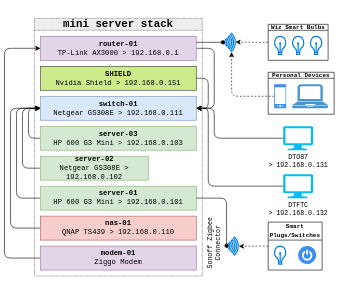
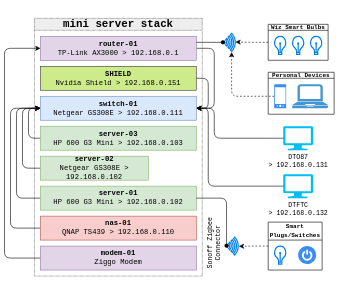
  <mxCell id="0" />
  <mxCell id="1" parent="0" />
  <mxCell id="2" value="&lt;h2&gt;&lt;font&gt;mini server stack&lt;/font&gt;&lt;/h2&gt;" style="swimlane;whiteSpace=wrap;html=1;startSize=20;fontFamily=Courier New;dashed=1;dashPattern=1 1;fillColor=#eeeeee;strokeColor=#36393d;" parent="1" vertex="1"><mxGeometry x="20" y="30" width="280" height="430" as="geometry"><mxRectangle x="40" y="40" width="140" height="30" as="alternateBounds" /></mxGeometry></mxCell>
  <mxCell id="3" value="&lt;font&gt;&lt;b&gt;switch-01&lt;br&gt;&lt;/b&gt;Netgear GS308E &amp;gt; 192.168.0.111&lt;br&gt;&lt;/font&gt;" style="rounded=0;whiteSpace=wrap;html=1;align=center;fillColor=#dae8fc;strokeColor=#6c8ebf;fontFamily=Courier New;" parent="2" vertex="1"><mxGeometry x="10" y="130" width="260" height="40" as="geometry" /></mxCell>
  <mxCell id="4" style="edgeStyle=orthogonalEdgeStyle;shape=connector;rounded=1;orthogonalLoop=1;jettySize=auto;html=1;exitX=0;exitY=0.5;exitDx=0;exitDy=0;entryX=0;entryY=0.5;entryDx=0;entryDy=0;labelBackgroundColor=default;strokeColor=default;align=center;verticalAlign=middle;fontFamily=Courier New;fontSize=11;fontColor=default;endArrow=classic;" parent="2" source="5" target="3" edge="1"><mxGeometry relative="1" as="geometry" /></mxCell>
  <mxCell id="5" value="&lt;font&gt;&lt;b&gt;server-03&lt;br&gt;&lt;/b&gt;HP 600 G3 Mini &amp;gt; 192.168.0.103&lt;br&gt;&lt;/font&gt;" style="rounded=0;whiteSpace=wrap;html=1;align=center;fillColor=#d5e8d4;strokeColor=#82b366;fontFamily=Courier New;" parent="2" vertex="1"><mxGeometry x="10" y="180" width="260" height="40" as="geometry" /></mxCell>
  <mxCell id="6" style="edgeStyle=orthogonalEdgeStyle;shape=connector;rounded=1;orthogonalLoop=1;jettySize=auto;html=1;exitX=0;exitY=0.5;exitDx=0;exitDy=0;entryX=0;entryY=0.5;entryDx=0;entryDy=0;labelBackgroundColor=default;strokeColor=default;align=center;verticalAlign=middle;fontFamily=Courier New;fontSize=11;fontColor=default;endArrow=classic;" parent="2" source="7" target="3" edge="1"><mxGeometry relative="1" as="geometry"><Array as="points"><mxPoint x="-20" y="250" /><mxPoint x="-20" y="150" /></Array></mxGeometry></mxCell>
  <mxCell id="7" value="&lt;font&gt;&lt;b&gt;server-02&lt;br&gt;&lt;/b&gt;Netgear GS308E &amp;gt; 192.168.0.102&lt;br&gt;&lt;/font&gt;" style="rounded=0;whiteSpace=wrap;html=1;align=center;fillColor=#d5e8d4;strokeColor=#82b366;fontFamily=Courier New;" parent="2" vertex="1"><mxGeometry x="10" y="230" width="180" height="40" as="geometry" /></mxCell>
  <mxCell id="8" style="edgeStyle=orthogonalEdgeStyle;shape=connector;rounded=1;orthogonalLoop=1;jettySize=auto;html=1;exitX=0;exitY=0.5;exitDx=0;exitDy=0;entryX=0;entryY=0.5;entryDx=0;entryDy=0;labelBackgroundColor=default;strokeColor=default;align=center;verticalAlign=middle;fontFamily=Courier New;fontSize=11;fontColor=default;endArrow=classic;" parent="2" source="9" target="3" edge="1"><mxGeometry relative="1" as="geometry"><Array as="points"><mxPoint x="-30" y="300" /><mxPoint x="-30" y="150" /></Array></mxGeometry></mxCell>
- <mxCell id="9" value="&lt;font&gt;&lt;b&gt;server-01&lt;br&gt;&lt;/b&gt;HP 600 G3 Mini&amp;nbsp;&amp;gt; 192.168.0.101&lt;/font&gt;" style="rounded=0;whiteSpace=wrap;html=1;align=center;fillColor=#d5e8d4;strokeColor=#82b366;fontFamily=Courier New;" parent="2" vertex="1"><mxGeometry x="10" y="280" width="260" height="40" as="geometry" /></mxCell>
+ <mxCell id="9" value="&lt;font&gt;&lt;b&gt;server-01&lt;br&gt;&lt;/b&gt;HP 600 G3 Mini&amp;nbsp;&amp;gt; 192.168.0.102&lt;/font&gt;" style="rounded=0;whiteSpace=wrap;html=1;align=center;fillColor=#d5e8d4;strokeColor=#82b366;fontFamily=Courier New;" parent="2" vertex="1"><mxGeometry x="10" y="280" width="260" height="40" as="geometry" /></mxCell>
  <mxCell id="10" style="edgeStyle=orthogonalEdgeStyle;shape=connector;rounded=1;orthogonalLoop=1;jettySize=auto;html=1;exitX=1;exitY=0.5;exitDx=0;exitDy=0;entryX=1;entryY=0.5;entryDx=0;entryDy=0;labelBackgroundColor=default;strokeColor=default;align=center;verticalAlign=middle;fontFamily=Courier New;fontSize=11;fontColor=default;endArrow=classic;" parent="2" source="11" target="3" edge="1"><mxGeometry relative="1" as="geometry"><Array as="points"><mxPoint x="300" y="50" /><mxPoint x="300" y="150" /></Array></mxGeometry></mxCell>
  <mxCell id="11" value="&lt;font&gt;&lt;b&gt;router-01&lt;br&gt;&lt;/b&gt;TP-Link AX3000 &amp;gt; 192.168.0.1&lt;br&gt;&lt;/font&gt;" style="rounded=0;whiteSpace=wrap;html=1;align=center;fillColor=#e1d5e7;strokeColor=#9673a6;fontFamily=Courier New;" parent="2" vertex="1"><mxGeometry x="10" y="30" width="260" height="40" as="geometry" /></mxCell>
  <mxCell id="12" style="edgeStyle=orthogonalEdgeStyle;shape=connector;rounded=1;orthogonalLoop=1;jettySize=auto;html=1;exitX=1;exitY=0.5;exitDx=0;exitDy=0;entryX=1;entryY=0.5;entryDx=0;entryDy=0;labelBackgroundColor=default;strokeColor=default;align=center;verticalAlign=middle;fontFamily=Courier New;fontSize=11;fontColor=default;endArrow=classic;" parent="2" source="13" target="3" edge="1"><mxGeometry relative="1" as="geometry" /></mxCell>
  <mxCell id="13" value="&lt;font&gt;&lt;b&gt;SHIELD&lt;br&gt;&lt;/b&gt;Nvidia Shield &amp;gt; 192.168.0.151&lt;/font&gt;" style="rounded=0;whiteSpace=wrap;html=1;align=center;fillColor=#cdeb8b;strokeColor=#36393d;fontFamily=Courier New;" parent="2" vertex="1"><mxGeometry x="10" y="80" width="260" height="40" as="geometry" /></mxCell>
  <mxCell id="14" style="edgeStyle=orthogonalEdgeStyle;shape=connector;rounded=1;orthogonalLoop=1;jettySize=auto;html=1;exitX=0;exitY=0.5;exitDx=0;exitDy=0;entryX=0;entryY=0.5;entryDx=0;entryDy=0;labelBackgroundColor=default;strokeColor=default;align=center;verticalAlign=middle;fontFamily=Helvetica;fontSize=11;fontColor=default;endArrow=classic;" parent="2" source="15" target="3" edge="1"><mxGeometry relative="1" as="geometry"><Array as="points"><mxPoint x="-40" y="350" /><mxPoint x="-40" y="150" /></Array></mxGeometry></mxCell>
  <mxCell id="15" value="&lt;font&gt;&lt;b&gt;nas-01&lt;br&gt;&lt;/b&gt;QNAP TS439 &amp;gt; 192.168.0.110&lt;/font&gt;" style="rounded=0;whiteSpace=wrap;html=1;align=center;fillColor=#f8cecc;strokeColor=#b85450;fontFamily=Courier New;" parent="2" vertex="1"><mxGeometry x="10" y="330" width="260" height="40" as="geometry" /></mxCell>
  <mxCell id="16" style="edgeStyle=orthogonalEdgeStyle;shape=connector;rounded=1;orthogonalLoop=1;jettySize=auto;html=1;exitX=0;exitY=0.5;exitDx=0;exitDy=0;entryX=0;entryY=0.5;entryDx=0;entryDy=0;labelBackgroundColor=default;strokeColor=default;align=center;verticalAlign=middle;fontFamily=Helvetica;fontSize=11;fontColor=default;endArrow=classic;" parent="2" source="17" target="11" edge="1"><mxGeometry relative="1" as="geometry"><Array as="points"><mxPoint x="-50" y="400" /><mxPoint x="-50" y="50" /></Array></mxGeometry></mxCell>
  <mxCell id="17" value="&lt;font&gt;&lt;b&gt;modem-01&lt;br&gt;&lt;/b&gt;Ziggo Modem&lt;/font&gt;" style="rounded=0;whiteSpace=wrap;html=1;align=center;fillColor=#e1d5e7;strokeColor=#9673a6;fontFamily=Courier New;" parent="2" vertex="1"><mxGeometry x="10" y="380" width="260" height="40" as="geometry" /></mxCell>
  <mxCell id="18" style="edgeStyle=orthogonalEdgeStyle;shape=connector;rounded=1;orthogonalLoop=1;jettySize=auto;html=1;labelBackgroundColor=default;strokeColor=default;align=center;verticalAlign=middle;fontFamily=Courier New;fontSize=11;fontColor=default;endArrow=classic;dashed=1;entryX=1.041;entryY=0.302;entryDx=0;entryDy=0;entryPerimeter=0;" parent="1" source="25" target="39" edge="1"><mxGeometry relative="1" as="geometry"><mxPoint x="354.95" y="98.5" as="targetPoint" /></mxGeometry></mxCell>
  <mxCell id="19" style="edgeStyle=orthogonalEdgeStyle;shape=connector;rounded=1;orthogonalLoop=1;jettySize=auto;html=1;labelBackgroundColor=default;strokeColor=default;align=center;verticalAlign=middle;fontFamily=Courier New;fontSize=11;fontColor=default;endArrow=classic;dashed=1;entryX=0.483;entryY=-0.014;entryDx=0;entryDy=0;entryPerimeter=0;" parent="1" source="20" target="39" edge="1"><mxGeometry relative="1" as="geometry"><mxPoint x="377.121" y="71.007" as="targetPoint" /></mxGeometry></mxCell>
  <mxCell id="20" value="&lt;font style=&quot;font-size: 10px;&quot;&gt;Wiz Smart Bulbs&lt;/font&gt;" style="swimlane;whiteSpace=wrap;html=1;fontFamily=Courier New;fontSize=11;fontColor=default;startSize=10;" parent="1" vertex="1"><mxGeometry x="410" y="40" width="100" height="60" as="geometry" /></mxCell>
  <mxCell id="21" value="" style="html=1;verticalLabelPosition=bottom;align=center;labelBackgroundColor=#ffffff;verticalAlign=top;strokeWidth=2;strokeColor=#0080F0;shadow=0;dashed=0;shape=mxgraph.ios7.icons.lightbulb;fontFamily=Courier New;fontSize=11;fontColor=default;" parent="20" vertex="1"><mxGeometry x="10" y="20" width="20" height="30" as="geometry" /></mxCell>
  <mxCell id="22" value="" style="html=1;verticalLabelPosition=bottom;align=center;labelBackgroundColor=#ffffff;verticalAlign=top;strokeWidth=2;strokeColor=#0080F0;shadow=0;dashed=0;shape=mxgraph.ios7.icons.lightbulb;fontFamily=Courier New;fontSize=11;fontColor=default;" parent="20" vertex="1"><mxGeometry x="40" y="20" width="20" height="30" as="geometry" /></mxCell>
  <mxCell id="23" value="" style="html=1;verticalLabelPosition=bottom;align=center;labelBackgroundColor=#ffffff;verticalAlign=top;strokeWidth=2;strokeColor=#0080F0;shadow=0;dashed=0;shape=mxgraph.ios7.icons.lightbulb;fontFamily=Courier New;fontSize=11;fontColor=default;" parent="20" vertex="1"><mxGeometry x="70" y="20" width="20" height="30" as="geometry" /></mxCell>
  <mxCell id="24" value="&lt;font style=&quot;font-size: 10px;&quot;&gt;Personal Devices&lt;/font&gt;" style="swimlane;whiteSpace=wrap;html=1;fontFamily=Courier New;fontSize=11;fontColor=default;startSize=10;" parent="1" vertex="1"><mxGeometry x="410" y="120" width="110" height="70" as="geometry" /></mxCell>
  <mxCell id="25" value="" style="sketch=0;html=1;aspect=fixed;strokeColor=none;shadow=0;fillColor=#3B8DF1;verticalAlign=top;labelPosition=center;verticalLabelPosition=bottom;shape=mxgraph.gcp2.phone_android;fontFamily=Courier New;fontSize=11;fontColor=default;" parent="24" vertex="1"><mxGeometry x="10" y="20" width="20" height="40" as="geometry" /></mxCell>
  <mxCell id="26" value="" style="pointerEvents=1;shadow=0;dashed=0;html=1;strokeColor=none;fillColor=#4495D1;labelPosition=center;verticalLabelPosition=bottom;verticalAlign=top;align=center;outlineConnect=0;shape=mxgraph.veeam.laptop;fontFamily=Courier New;fontSize=11;fontColor=default;" parent="24" vertex="1"><mxGeometry x="40" y="20" width="60" height="40" as="geometry" /></mxCell>
  <mxCell id="27" style="edgeStyle=orthogonalEdgeStyle;shape=connector;rounded=1;orthogonalLoop=1;jettySize=auto;html=1;exitX=0;exitY=0.5;exitDx=0;exitDy=0;exitPerimeter=0;entryX=1;entryY=0.5;entryDx=0;entryDy=0;labelBackgroundColor=default;strokeColor=default;align=center;verticalAlign=middle;fontFamily=Helvetica;fontSize=11;fontColor=default;endArrow=classic;" parent="1" source="28" target="3" edge="1"><mxGeometry relative="1" as="geometry"><Array as="points"><mxPoint x="440" y="310" /><mxPoint x="310" y="310" /><mxPoint x="310" y="180" /></Array></mxGeometry></mxCell>
  <mxCell id="28" value="DTFTC&lt;br&gt;&amp;gt; 192.168.0.132" style="verticalLabelPosition=bottom;html=1;verticalAlign=top;align=center;strokeColor=none;fillColor=#00BEF2;shape=mxgraph.azure.computer;pointerEvents=1;fontFamily=Courier New;fontSize=11;fontColor=default;" parent="1" vertex="1"><mxGeometry x="435" y="290" width="50" height="40" as="geometry" /></mxCell>
  <mxCell id="29" style="edgeStyle=orthogonalEdgeStyle;shape=connector;rounded=1;orthogonalLoop=1;jettySize=auto;html=1;exitX=0;exitY=0.5;exitDx=0;exitDy=0;exitPerimeter=0;entryX=1;entryY=0.5;entryDx=0;entryDy=0;labelBackgroundColor=default;strokeColor=default;align=center;verticalAlign=middle;fontFamily=Helvetica;fontSize=11;fontColor=default;endArrow=classic;" parent="1" source="30" target="3" edge="1"><mxGeometry relative="1" as="geometry"><Array as="points"><mxPoint x="440" y="230" /><mxPoint x="320" y="230" /><mxPoint x="320" y="180" /></Array></mxGeometry></mxCell>
  <mxCell id="30" value="DTO87&lt;br&gt;&amp;gt; 192.168.0.131" style="verticalLabelPosition=bottom;html=1;verticalAlign=top;align=center;strokeColor=none;fillColor=#00BEF2;shape=mxgraph.azure.computer;pointerEvents=1;fontFamily=Courier New;fontSize=11;fontColor=default;" parent="1" vertex="1"><mxGeometry x="435" y="210" width="50" height="40" as="geometry" /></mxCell>
  <mxCell id="31" value="" style="group" parent="1" vertex="1" connectable="0"><mxGeometry x="305" y="330" width="90" height="70" as="geometry" /></mxCell>
  <mxCell id="32" value="" style="html=1;verticalLabelPosition=bottom;align=center;labelBackgroundColor=#ffffff;verticalAlign=top;strokeWidth=2;strokeColor=#0080F0;shadow=0;dashed=0;shape=mxgraph.ios7.icons.wifi;pointerEvents=1;fontFamily=Helvetica;fontSize=11;fontColor=default;rotation=90;" parent="31" vertex="1"><mxGeometry x="30" y="70" width="30" height="20" as="geometry" /></mxCell>
  <mxCell id="33" value="Sonoff Zigbee Connector" style="text;html=1;strokeColor=none;fillColor=none;align=center;verticalAlign=middle;whiteSpace=wrap;rounded=0;fontSize=11;fontFamily=Courier New;fontColor=default;rotation=-90;" parent="31" vertex="1"><mxGeometry x="-30" y="60" width="90" height="30" as="geometry" /></mxCell>
  <mxCell id="34" value="&lt;font style=&quot;font-size: 10px;&quot;&gt;Smart Plugs/Switches&lt;/font&gt;" style="swimlane;whiteSpace=wrap;html=1;fontFamily=Courier New;fontSize=11;fontColor=default;startSize=30;" parent="1" vertex="1"><mxGeometry x="410" y="370" width="90" height="80" as="geometry" /></mxCell>
  <mxCell id="35" value="" style="html=1;verticalLabelPosition=bottom;align=center;labelBackgroundColor=#ffffff;verticalAlign=top;strokeWidth=2;strokeColor=#0080F0;shadow=0;dashed=0;shape=mxgraph.ios7.icons.lightbulb;fontFamily=Courier New;fontSize=11;fontColor=default;" parent="34" vertex="1"><mxGeometry x="10" y="40" width="20" height="30" as="geometry" /></mxCell>
  <mxCell id="36" value="" style="sketch=0;html=1;aspect=fixed;strokeColor=none;shadow=0;fillColor=#3B8DF1;verticalAlign=top;labelPosition=center;verticalLabelPosition=bottom;shape=mxgraph.gcp2.a7_power;fontFamily=Helvetica;fontSize=11;fontColor=default;" parent="34" vertex="1"><mxGeometry x="50" y="40" width="30" height="30" as="geometry" /></mxCell>
  <mxCell id="37" style="edgeStyle=orthogonalEdgeStyle;shape=connector;rounded=1;orthogonalLoop=1;jettySize=auto;html=1;exitX=0;exitY=0.5;exitDx=0;exitDy=0;entryX=0.512;entryY=-0.051;entryDx=0;entryDy=0;entryPerimeter=0;labelBackgroundColor=default;strokeColor=default;align=center;verticalAlign=middle;fontFamily=Helvetica;fontSize=11;fontColor=default;endArrow=classic;dashed=1;" parent="1" source="34" target="32" edge="1"><mxGeometry relative="1" as="geometry" /></mxCell>
  <mxCell id="38" value="" style="group" parent="1" vertex="1" connectable="0"><mxGeometry x="320" y="20" width="60" height="70" as="geometry" /></mxCell>
  <mxCell id="39" value="" style="html=1;verticalLabelPosition=bottom;align=center;labelBackgroundColor=#ffffff;verticalAlign=top;strokeWidth=2;strokeColor=#0080F0;shadow=0;dashed=0;shape=mxgraph.ios7.icons.wifi;pointerEvents=1;fontFamily=Helvetica;fontSize=11;fontColor=default;rotation=90;" parent="38" vertex="1"><mxGeometry x="10" y="40" width="30" height="20" as="geometry" /></mxCell>
  <mxCell id="40" style="edgeStyle=orthogonalEdgeStyle;shape=connector;rounded=1;orthogonalLoop=1;jettySize=auto;html=1;exitX=1;exitY=0.5;exitDx=0;exitDy=0;entryX=0.476;entryY=0.973;entryDx=0;entryDy=0;entryPerimeter=0;labelBackgroundColor=default;strokeColor=default;align=center;verticalAlign=middle;fontFamily=Helvetica;fontSize=11;fontColor=default;endArrow=oval;endFill=1;" parent="1" source="9" target="32" edge="1"><mxGeometry relative="1" as="geometry"><Array as="points"><mxPoint x="340" y="330" /><mxPoint x="340" y="410" /></Array></mxGeometry></mxCell>
  <mxCell id="41" style="edgeStyle=orthogonalEdgeStyle;shape=connector;rounded=1;orthogonalLoop=1;jettySize=auto;html=1;exitX=1;exitY=0.25;exitDx=0;exitDy=0;entryX=0.5;entryY=1.029;entryDx=0;entryDy=0;entryPerimeter=0;labelBackgroundColor=default;strokeColor=default;align=center;verticalAlign=middle;fontFamily=Helvetica;fontSize=11;fontColor=default;endArrow=oval;endFill=1;" parent="1" source="11" target="39" edge="1"><mxGeometry relative="1" as="geometry" /></mxCell>
